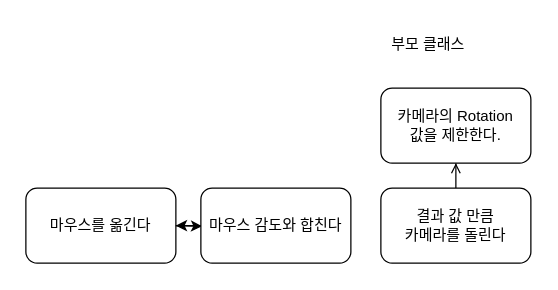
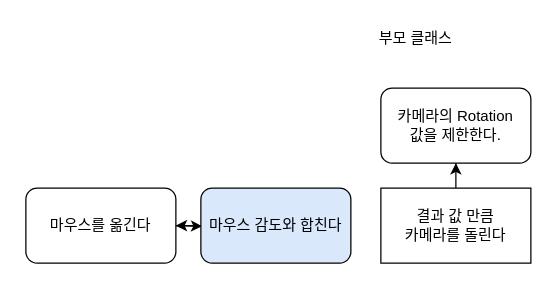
  <mxCell id="0" />
  <mxCell id="1" parent="0" />
  <mxCell id="2" value="마우스를 옮긴다" style="rounded=1;whiteSpace=wrap;html=1;" vertex="1" parent="1"><mxGeometry x="20" y="150" width="120" height="60" as="geometry" /></mxCell>
  <mxCell id="3" value="" style="edgeStyle=orthogonalEdgeStyle;rounded=0;orthogonalLoop=1;jettySize=auto;html=1;" edge="1" parent="1" target="5"><mxGeometry relative="1" as="geometry"><mxPoint x="140" y="180" as="sourcePoint" /></mxGeometry></mxCell>
  <mxCell id="4" value="" style="edgeStyle=orthogonalEdgeStyle;rounded=0;orthogonalLoop=1;jettySize=auto;html=1;" edge="1" parent="1" source="5" target="2"><mxGeometry relative="1" as="geometry" /></mxCell>
- <mxCell id="5" value="마우스 감도와 합친다" style="rounded=1;whiteSpace=wrap;html=1;" vertex="1" parent="1"><mxGeometry x="160" y="150" width="120" height="60" as="geometry" /></mxCell>
- <mxCell id="6" value="" style="edgeStyle=orthogonalEdgeStyle;rounded=0;orthogonalLoop=1;jettySize=auto;html=1;endArrow=open;" edge="1" parent="1" source="7" target="8"><mxGeometry relative="1" as="geometry" /></mxCell>
- <mxCell id="7" value="결과 값 만큼&lt;br&gt;카메라를 돌린다" style="rounded=1;whiteSpace=wrap;html=1;" vertex="1" parent="1"><mxGeometry x="304" y="150" width="120" height="60" as="geometry" /></mxCell>
+ <mxCell id="5" value="마우스 감도와 합친다" style="rounded=1;whiteSpace=wrap;html=1;fillColor=#dae8fc;" vertex="1" parent="1"><mxGeometry x="160" y="150" width="120" height="60" as="geometry" /></mxCell>
+ <mxCell id="6" value="" style="edgeStyle=orthogonalEdgeStyle;rounded=0;orthogonalLoop=1;jettySize=auto;html=1;" edge="1" parent="1" source="7" target="8"><mxGeometry relative="1" as="geometry" /></mxCell>
+ <mxCell id="7" value="결과 값 만큼&lt;br&gt;카메라를 돌린다" style="whiteSpace=wrap;html=1;rounded=0;" vertex="1" parent="1"><mxGeometry x="304" y="150" width="120" height="60" as="geometry" /></mxCell>
  <mxCell id="8" value="카메라의 Rotation&lt;br&gt;값을 제한한다." style="rounded=1;whiteSpace=wrap;html=1;" vertex="1" parent="1"><mxGeometry x="304" y="70" width="120" height="60" as="geometry" /></mxCell>
- <mxCell id="9" value="부모 클래스" style="text;html=1;strokeColor=none;fillColor=none;align=center;verticalAlign=middle;whiteSpace=wrap;rounded=0;" vertex="1" parent="1"><mxGeometry x="304" y="20" width="76" height="30" as="geometry" /></mxCell>
+ <mxCell id="9" value="부모 클래스" style="text;html=1;strokeColor=none;fillColor=none;align=center;verticalAlign=middle;whiteSpace=wrap;rounded=0;" vertex="1" parent="1"><mxGeometry x="294" y="15" width="76" height="30" as="geometry" /></mxCell>
